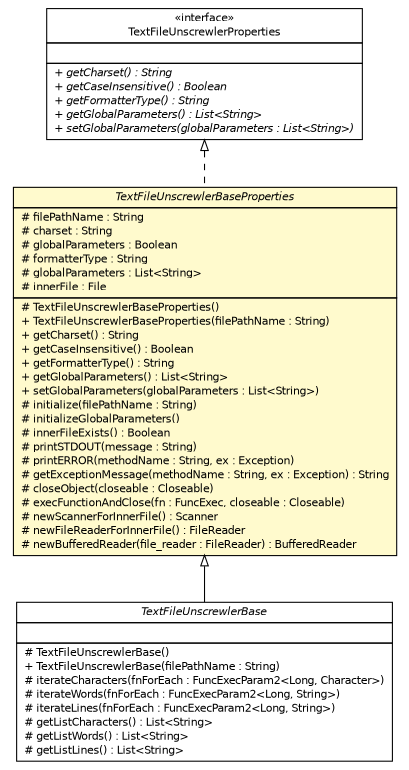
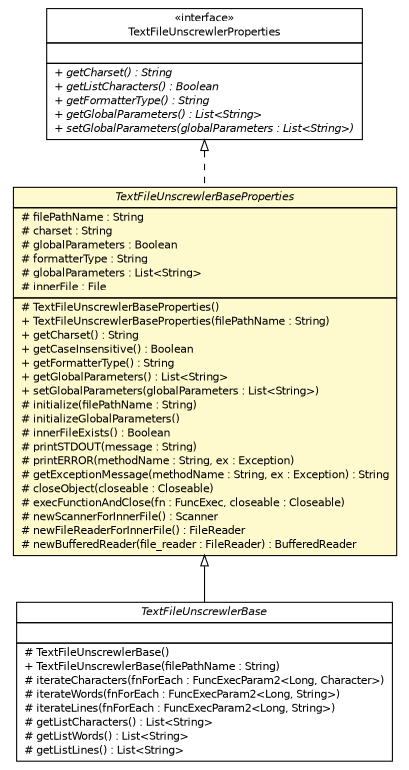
  digraph {
    nodesep=0.25
    ranksep=0.5
    node [fontcolor=black fontname=Helvetica fontsize=10.0 shape=plaintext]
    edge [arrowtail=empty dir=back fontname=Helvetica fontsize=10 headport=p labelfontname=Helvetica labelfontsize=10 tailport=p]
-   n1 [label=<<table title="org.apache.clusterbr.proc.contract.TextFileUnscrewlerProperties" border="0" cellborder="1" cellspacing="0" cellpadding="2" port="p" href="../contract/TextFileUnscrewlerProperties.html"> 		<tr><td><table border="0" cellspacing="0" cellpadding="1"> <tr><td align="center" balign="center"> &#171;interface&#187; </td></tr> <tr><td align="center" balign="center"> TextFileUnscrewlerProperties </td></tr> 		</table></td></tr> 		<tr><td><table border="0" cellspacing="0" cellpadding="1"> <tr><td align="left" balign="left">  </td></tr> 		</table></td></tr> 		<tr><td><table border="0" cellspacing="0" cellpadding="1"> <tr><td align="left" balign="left"><font face="Helvetica-Oblique" point-size="10.0"> + getCharset() : String </font></td></tr> <tr><td align="left" balign="left"><font face="Helvetica-Oblique" point-size="10.0"> + getCaseInsensitive() : Boolean </font></td></tr> <tr><td align="left" balign="left"><font face="Helvetica-Oblique" point-size="10.0"> + getFormatterType() : String </font></td></tr> <tr><td align="left" balign="left"><font face="Helvetica-Oblique" point-size="10.0"> + getGlobalParameters() : List&lt;String&gt; </font></td></tr> <tr><td align="left" balign="left"><font face="Helvetica-Oblique" point-size="10.0"> + setGlobalParameters(globalParameters : List&lt;String&gt;) </font></td></tr> 		</table></td></tr> 		</table>>]
+   n1 [label=<<table title="org.apache.clusterbr.proc.contract.TextFileUnscrewlerProperties" border="0" cellborder="1" cellspacing="0" cellpadding="2" port="p" href="../contract/TextFileUnscrewlerProperties.html"> 		<tr><td><table border="0" cellspacing="0" cellpadding="1"> <tr><td align="center" balign="center"> &#171;interface&#187; </td></tr> <tr><td align="center" balign="center"> TextFileUnscrewlerProperties </td></tr> 		</table></td></tr> 		<tr><td><table border="0" cellspacing="0" cellpadding="1"> <tr><td align="left" balign="left">  </td></tr> 		</table></td></tr> 		<tr><td><table border="0" cellspacing="0" cellpadding="1"> <tr><td align="left" balign="left"><font face="Helvetica-Oblique" point-size="10.0"> + getCharset() : String </font></td></tr> <tr><td align="left" balign="left"><font face="Helvetica-Oblique" point-size="10.0"> + getListCharacters() : Boolean </font></td></tr> <tr><td align="left" balign="left"><font face="Helvetica-Oblique" point-size="10.0"> + getFormatterType() : String </font></td></tr> <tr><td align="left" balign="left"><font face="Helvetica-Oblique" point-size="10.0"> + getGlobalParameters() : List&lt;String&gt; </font></td></tr> <tr><td align="left" balign="left"><font face="Helvetica-Oblique" point-size="10.0"> + setGlobalParameters(globalParameters : List&lt;String&gt;) </font></td></tr> 		</table></td></tr> 		</table>>]
    n2 [label=<<table title="org.apache.clusterbr.proc.impbase.TextFileUnscrewlerBaseProperties" border="0" cellborder="1" cellspacing="0" cellpadding="2" port="p" bgcolor="lemonChiffon" href="./TextFileUnscrewlerBaseProperties.html"> 		<tr><td><table border="0" cellspacing="0" cellpadding="1"> <tr><td align="center" balign="center"><font face="Helvetica-Oblique"> TextFileUnscrewlerBaseProperties </font></td></tr> 		</table></td></tr> 		<tr><td><table border="0" cellspacing="0" cellpadding="1"> <tr><td align="left" balign="left"> # filePathName : String </td></tr> <tr><td align="left" balign="left"> # charset : String </td></tr> <tr><td align="left" balign="left"> # globalParameters : Boolean </td></tr> <tr><td align="left" balign="left"> # formatterType : String </td></tr> <tr><td align="left" balign="left"> # globalParameters : List&lt;String&gt; </td></tr> <tr><td align="left" balign="left"> # innerFile : File </td></tr> 		</table></td></tr> 		<tr><td><table border="0" cellspacing="0" cellpadding="1"> <tr><td align="left" balign="left"> # TextFileUnscrewlerBaseProperties() </td></tr> <tr><td align="left" balign="left"> + TextFileUnscrewlerBaseProperties(filePathName : String) </td></tr> <tr><td align="left" balign="left"> + getCharset() : String </td></tr> <tr><td align="left" balign="left"> + getCaseInsensitive() : Boolean </td></tr> <tr><td align="left" balign="left"> + getFormatterType() : String </td></tr> <tr><td align="left" balign="left"> + getGlobalParameters() : List&lt;String&gt; </td></tr> <tr><td align="left" balign="left"> + setGlobalParameters(globalParameters : List&lt;String&gt;) </td></tr> <tr><td align="left" balign="left"> # initialize(filePathName : String) </td></tr> <tr><td align="left" balign="left"> # initializeGlobalParameters() </td></tr> <tr><td align="left" balign="left"> # innerFileExists() : Boolean </td></tr> <tr><td align="left" balign="left"> # printSTDOUT(message : String) </td></tr> <tr><td align="left" balign="left"> # printERROR(methodName : String, ex : Exception) </td></tr> <tr><td align="left" balign="left"> # getExceptionMessage(methodName : String, ex : Exception) : String </td></tr> <tr><td align="left" balign="left"> # closeObject(closeable : Closeable) </td></tr> <tr><td align="left" balign="left"> # execFunctionAndClose(fn : FuncExec, closeable : Closeable) </td></tr> <tr><td align="left" balign="left"> # newScannerForInnerFile() : Scanner </td></tr> <tr><td align="left" balign="left"> # newFileReaderForInnerFile() : FileReader </td></tr> <tr><td align="left" balign="left"> # newBufferedReader(file_reader : FileReader) : BufferedReader </td></tr> 		</table></td></tr> 		</table>>]
    n3 [label=<<table title="org.apache.clusterbr.proc.impbase.TextFileUnscrewlerBase" border="0" cellborder="1" cellspacing="0" cellpadding="2" port="p" href="./TextFileUnscrewlerBase.html"> 		<tr><td><table border="0" cellspacing="0" cellpadding="1"> <tr><td align="center" balign="center"><font face="Helvetica-Oblique"> TextFileUnscrewlerBase </font></td></tr> 		</table></td></tr> 		<tr><td><table border="0" cellspacing="0" cellpadding="1"> <tr><td align="left" balign="left">  </td></tr> 		</table></td></tr> 		<tr><td><table border="0" cellspacing="0" cellpadding="1"> <tr><td align="left" balign="left"> # TextFileUnscrewlerBase() </td></tr> <tr><td align="left" balign="left"> + TextFileUnscrewlerBase(filePathName : String) </td></tr> <tr><td align="left" balign="left"> # iterateCharacters(fnForEach : FuncExecParam2&lt;Long, Character&gt;) </td></tr> <tr><td align="left" balign="left"> # iterateWords(fnForEach : FuncExecParam2&lt;Long, String&gt;) </td></tr> <tr><td align="left" balign="left"> # iterateLines(fnForEach : FuncExecParam2&lt;Long, String&gt;) </td></tr> <tr><td align="left" balign="left"> # getListCharacters() : List&lt;String&gt; </td></tr> <tr><td align="left" balign="left"> # getListWords() : List&lt;String&gt; </td></tr> <tr><td align="left" balign="left"> # getListLines() : List&lt;String&gt; </td></tr> 		</table></td></tr> 		</table>>]
    n1 -> n2 [style=dashed]
    n2 -> n3
  }
